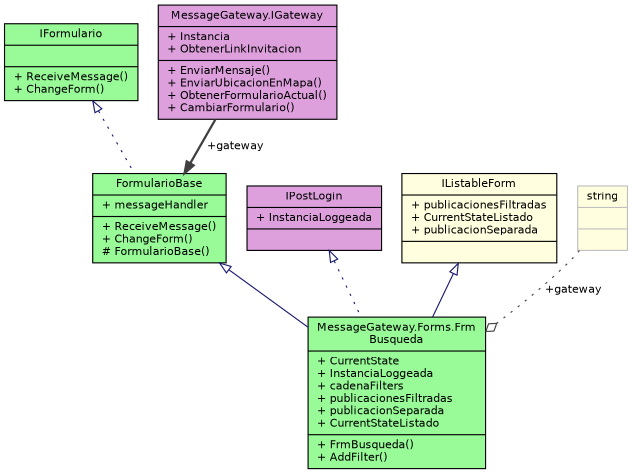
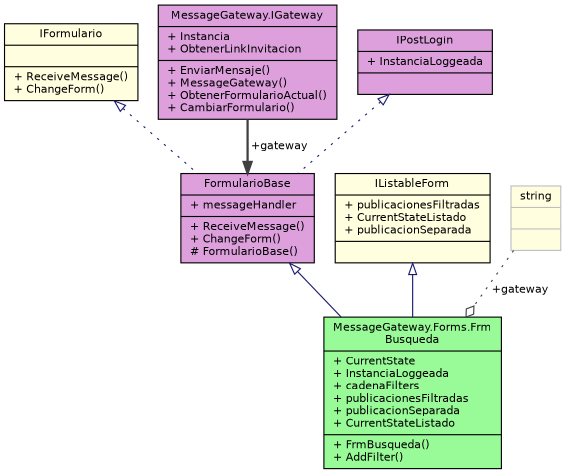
  digraph {
    node [color=black fillcolor=plum fontname=Helvetica fontsize=10 shape=record style=filled]
    edge [arrowtail=onormal color=midnightblue dir=back fontname=Helvetica fontsize=10 labelfontname=Helvetica labelfontsize=10 style=dotted]
    n1 [fillcolor=palegreen fontcolor=black height=0.2 label="{MessageGateway.Forms.Frm\lBusqueda\n|+ CurrentState\l+ InstanciaLoggeada\l+ cadenaFilters\l+ publicacionesFiltradas\l+ publicacionSeparada\l+ CurrentStateListado\l|+ FrmBusqueda()\l+ AddFilter()\l}" width=0.4]
-   n2 [fillcolor=palegreen height=0.2 label="{FormularioBase\n|+ messageHandler\l|+ ReceiveMessage()\l+ ChangeForm()\l# FormularioBase()\l}" width=0.4]
-   n3 [fillcolor=palegreen height=0.2 label="{IFormulario\n||+ ReceiveMessage()\l+ ChangeForm()\l}" width=0.4]
-   n4 [height=0.2 label="{MessageGateway.IGateway\n|+ Instancia\l+ ObtenerLinkInvitacion\l|+ EnviarMensaje()\l+ EnviarUbicacionEnMapa()\l+ ObtenerFormularioActual()\l+ CambiarFormulario()\l}" width=0.4]
+   n2 [height=0.2 label="{FormularioBase\n|+ messageHandler\l|+ ReceiveMessage()\l+ ChangeForm()\l# FormularioBase()\l}" width=0.4]
+   n3 [fillcolor=lightyellow height=0.2 label="{IFormulario\n||+ ReceiveMessage()\l+ ChangeForm()\l}" width=0.4]
+   n4 [height=0.2 label="{MessageGateway.IGateway\n|+ Instancia\l+ ObtenerLinkInvitacion\l|+ EnviarMensaje()\l+ MessageGateway()\l+ ObtenerFormularioActual()\l+ CambiarFormulario()\l}" width=0.4]
    n5 [height=0.2 label="{IPostLogin\n|+ InstanciaLoggeada\l|}" width=0.4]
    n6 [fillcolor=lightyellow height=0.2 label="{IListableForm\n|+ publicacionesFiltradas\l+ CurrentStateListado\l+ publicacionSeparada\l|}" width=0.4]
    n7 [color=grey75 fillcolor=lightyellow height=0.2 label="{string\n||}" width=0.4]
    n2 -> n1 [style=solid]
    n3 -> n2
    n4 -> n2 [arrowhead=normal color=grey25 label=" +gateway" style=bold arrowtail="" dir=""]
-   n5 -> n1
+   n5 -> n2
    n6 -> n1 [style=solid]
    n7 -> n1 [arrowhead=odiamond color=grey25 label=" +gateway" arrowtail="" dir=""]
  }
